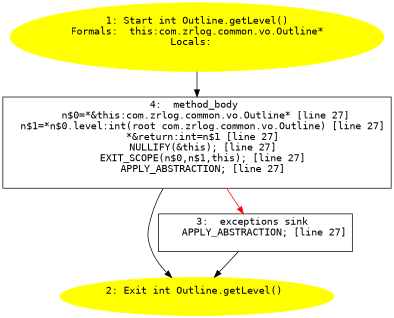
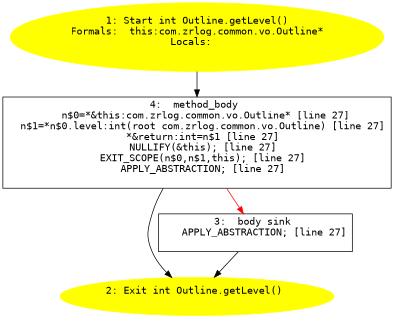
  digraph {
    fontname="DejaVu Sans Mono"
    node [fontname="DejaVu Sans Mono"]
    edge [fontname="DejaVu Sans Mono"]
    n1 [color=yellow label="1: Start int Outline.getLevel()\nFormals:  this:com.zrlog.common.vo.Outline*\nLocals:  \n  " style=filled]
    n2 [label="4:  method_body \n   n$0=*&this:com.zrlog.common.vo.Outline* [line 27]\n  n$1=*n$0.level:int(root com.zrlog.common.vo.Outline) [line 27]\n  *&return:int=n$1 [line 27]\n  NULLIFY(&this); [line 27]\n  EXIT_SCOPE(n$0,n$1,this); [line 27]\n  APPLY_ABSTRACTION; [line 27]\n " shape=box]
    n3 [color=yellow label="2: Exit int Outline.getLevel() \n  " style=filled]
-   n4 [label="3:  exceptions sink \n   APPLY_ABSTRACTION; [line 27]\n " shape=box]
+   n4 [label="3:  body sink \n   APPLY_ABSTRACTION; [line 27]\n " shape=box]
    n1 -> n2
    n2 -> n3
    n2 -> n4 [color=red]
    n4 -> n3
  }
